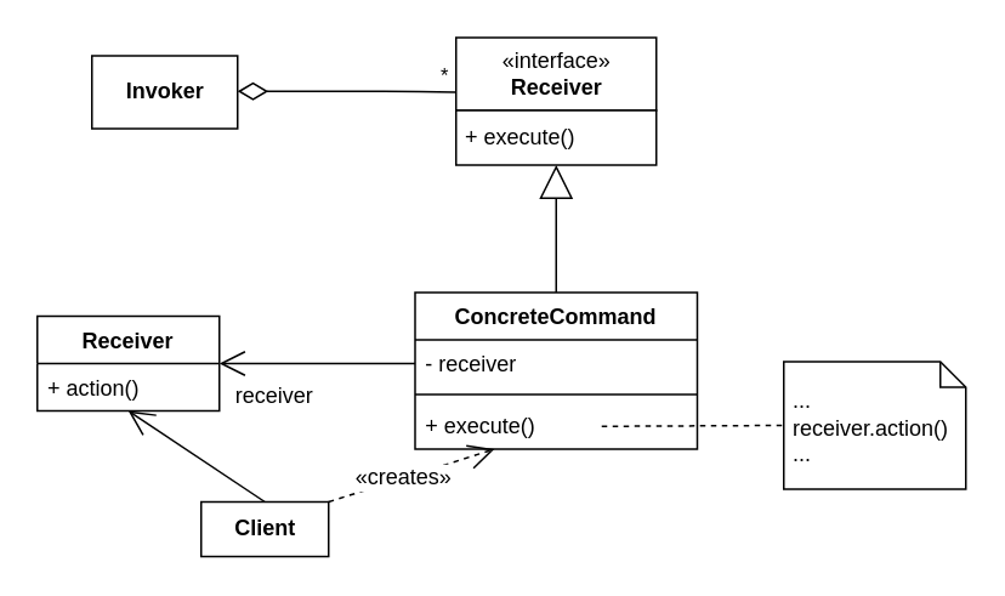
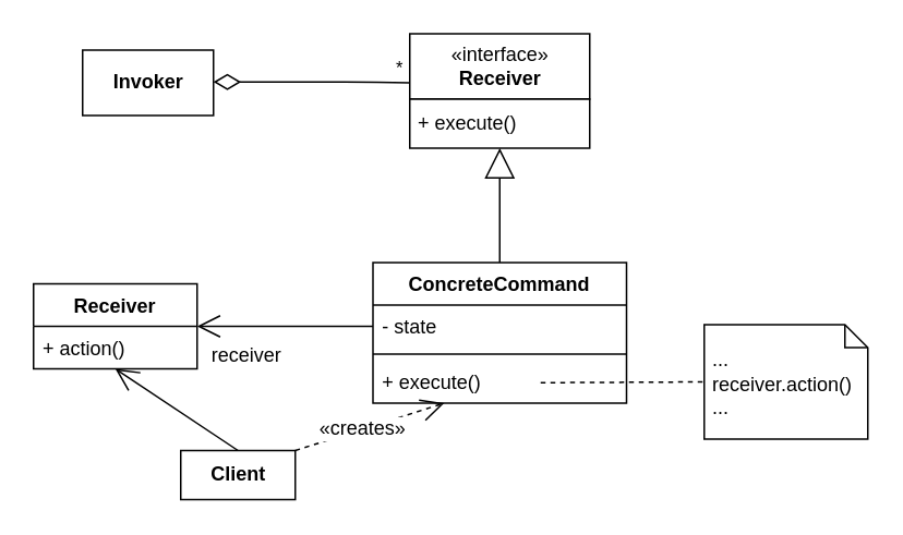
  <mxCell id="0" />
  <mxCell id="1" parent="0" />
  <mxCell id="2" value="&lt;b&gt;Invoker&lt;/b&gt;" style="html=1;" vertex="1" parent="1"><mxGeometry x="50" y="30" width="80" height="40" as="geometry" /></mxCell>
  <mxCell id="3" value="" style="group" vertex="1" connectable="0" parent="1"><mxGeometry x="250" y="20" width="110" height="70" as="geometry" /></mxCell>
  <mxCell id="4" value="«interface»&lt;br&gt;&lt;b&gt;Receiver&lt;/b&gt;" style="html=1;" vertex="1" parent="3"><mxGeometry width="110" height="40" as="geometry" /></mxCell>
  <mxCell id="5" value="&amp;nbsp;+ execute()" style="rounded=0;whiteSpace=wrap;html=1;align=left;" vertex="1" parent="3"><mxGeometry y="40" width="110" height="30" as="geometry" /></mxCell>
  <mxCell id="6" value="*" style="endArrow=none;html=1;endSize=12;startArrow=diamondThin;startSize=14;startFill=0;edgeStyle=orthogonalEdgeStyle;align=left;verticalAlign=bottom;endFill=0;" edge="1" parent="1"><mxGeometry x="0.833" relative="1" as="geometry"><mxPoint x="130" y="49.5" as="sourcePoint" /><mxPoint x="250" y="50" as="targetPoint" /><Array as="points"><mxPoint x="220" y="50" /><mxPoint x="220" y="50" /></Array><mxPoint as="offset" /></mxGeometry></mxCell>
  <mxCell id="7" value="" style="endArrow=block;endSize=16;endFill=0;html=1;exitX=0.5;exitY=0;exitDx=0;exitDy=0;entryX=0.5;entryY=1;entryDx=0;entryDy=0;" edge="1" parent="1" source="8" target="5"><mxGeometry width="160" relative="1" as="geometry"><mxPoint x="410" y="140" as="sourcePoint" /><mxPoint x="570" y="140" as="targetPoint" /></mxGeometry></mxCell>
  <mxCell id="8" value="ConcreteCommand" style="swimlane;fontStyle=1;align=center;verticalAlign=top;childLayout=stackLayout;horizontal=1;startSize=26;horizontalStack=0;resizeParent=1;resizeParentMax=0;resizeLast=0;collapsible=1;marginBottom=0;" vertex="1" parent="1"><mxGeometry x="227.5" y="160" width="155" height="86" as="geometry" /></mxCell>
- <mxCell id="9" value="- receiver" style="text;strokeColor=none;fillColor=none;align=left;verticalAlign=top;spacingLeft=4;spacingRight=4;overflow=hidden;rotatable=0;points=[[0,0.5],[1,0.5]];portConstraint=eastwest;" vertex="1" parent="8"><mxGeometry y="26" width="155" height="26" as="geometry" /></mxCell>
+ <mxCell id="9" value="- state" style="text;strokeColor=none;fillColor=none;align=left;verticalAlign=top;spacingLeft=4;spacingRight=4;overflow=hidden;rotatable=0;points=[[0,0.5],[1,0.5]];portConstraint=eastwest;" vertex="1" parent="8"><mxGeometry y="26" width="155" height="26" as="geometry" /></mxCell>
  <mxCell id="10" value="" style="line;strokeWidth=1;fillColor=none;align=left;verticalAlign=middle;spacingTop=-1;spacingLeft=3;spacingRight=3;rotatable=0;labelPosition=right;points=[];portConstraint=eastwest;" vertex="1" parent="8"><mxGeometry y="52" width="155" height="8" as="geometry" /></mxCell>
  <mxCell id="11" value="+ execute()" style="text;strokeColor=none;fillColor=none;align=left;verticalAlign=top;spacingLeft=4;spacingRight=4;overflow=hidden;rotatable=0;points=[[0,0.5],[1,0.5]];portConstraint=eastwest;" vertex="1" parent="8"><mxGeometry y="60" width="155" height="26" as="geometry" /></mxCell>
  <mxCell id="12" value="" style="endArrow=none;dashed=1;html=1;entryX=0;entryY=0.5;entryDx=0;entryDy=0;entryPerimeter=0;rounded=0;" edge="1" parent="8" target="13"><mxGeometry width="50" height="50" relative="1" as="geometry"><mxPoint x="102.5" y="73.5" as="sourcePoint" /><mxPoint x="175" y="73.5" as="targetPoint" /></mxGeometry></mxCell>
  <mxCell id="13" value="&lt;div&gt;&lt;br&gt;&lt;/div&gt;&lt;div&gt;&amp;nbsp;...&lt;br&gt;&lt;/div&gt;&lt;div&gt;&amp;nbsp;receiver.action()&lt;/div&gt;&lt;div&gt;&amp;nbsp;...&lt;br&gt;&lt;/div&gt;" style="shape=note;whiteSpace=wrap;html=1;size=14;verticalAlign=top;align=left;spacingTop=-6;" vertex="1" parent="1"><mxGeometry x="430" y="198" width="100" height="70" as="geometry" /></mxCell>
  <mxCell id="14" value="" style="endArrow=open;endFill=1;endSize=12;html=1;exitX=0;exitY=0.5;exitDx=0;exitDy=0;entryX=1;entryY=0.5;entryDx=0;entryDy=0;" edge="1" parent="1" source="9" target="16"><mxGeometry width="160" relative="1" as="geometry"><mxPoint x="140" y="320" as="sourcePoint" /><mxPoint x="300" y="320" as="targetPoint" /></mxGeometry></mxCell>
  <mxCell id="15" value="receiver" style="text;html=1;align=center;verticalAlign=middle;resizable=0;points=[];labelBackgroundColor=#ffffff;" vertex="1" connectable="0" parent="14"><mxGeometry x="0.777" y="7" relative="1" as="geometry"><mxPoint x="17.5" y="10" as="offset" /></mxGeometry></mxCell>
  <mxCell id="16" value="Receiver" style="swimlane;fontStyle=1;childLayout=stackLayout;horizontal=1;startSize=26;fillColor=none;horizontalStack=0;resizeParent=1;resizeParentMax=0;resizeLast=0;collapsible=1;marginBottom=0;" vertex="1" parent="1"><mxGeometry x="20" y="173" width="100" height="52" as="geometry" /></mxCell>
  <mxCell id="17" value="+ action()" style="text;strokeColor=none;fillColor=none;align=left;verticalAlign=top;spacingLeft=4;spacingRight=4;overflow=hidden;rotatable=0;points=[[0,0.5],[1,0.5]];portConstraint=eastwest;" vertex="1" parent="16"><mxGeometry y="26" width="100" height="26" as="geometry" /></mxCell>
  <mxCell id="18" value="&lt;b&gt;Client&lt;/b&gt;" style="html=1;" vertex="1" parent="1"><mxGeometry x="110" y="275" width="70" height="30" as="geometry" /></mxCell>
  <mxCell id="19" value="" style="endArrow=open;endFill=1;endSize=12;html=1;exitX=0.5;exitY=0;exitDx=0;exitDy=0;entryX=0.5;entryY=1;entryDx=0;entryDy=0;" edge="1" parent="1" source="18" target="16"><mxGeometry width="160" relative="1" as="geometry"><mxPoint x="140" y="280" as="sourcePoint" /><mxPoint x="70" y="260" as="targetPoint" /></mxGeometry></mxCell>
  <mxCell id="20" value="" style="endArrow=open;endFill=1;endSize=12;html=1;exitX=1;exitY=0;exitDx=0;exitDy=0;entryX=0.281;entryY=1;entryDx=0;entryDy=0;entryPerimeter=0;dashed=1;" edge="1" parent="1" source="18" target="11"><mxGeometry width="160" relative="1" as="geometry"><mxPoint x="280" y="314.5" as="sourcePoint" /><mxPoint x="440" y="314.5" as="targetPoint" /></mxGeometry></mxCell>
  <mxCell id="21" value="«creates»" style="text;html=1;align=center;verticalAlign=middle;resizable=0;points=[];labelBackgroundColor=#ffffff;" vertex="1" connectable="0" parent="20"><mxGeometry x="-0.242" y="3" relative="1" as="geometry"><mxPoint x="7.13" as="offset" /></mxGeometry></mxCell>
